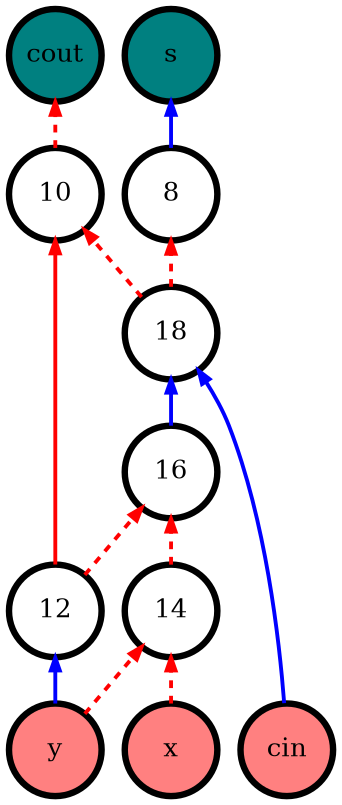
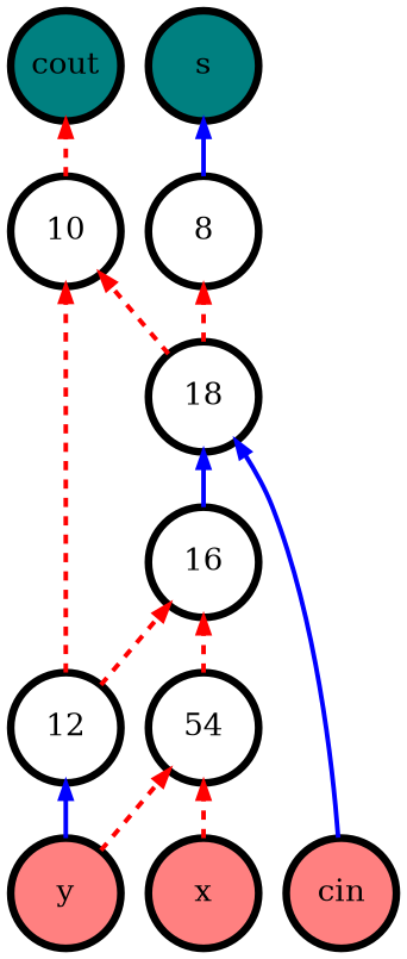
  digraph {
    rankdir=BT
    node [fillcolor="#ffffff" fontsize=20 penwidth=5 shape=circle style=filled]
    edge [color=red penwidth=3 style=dashed]
    x [fillcolor="#ff8080" height=1 width=1]
    y [fillcolor="#ff8080" height=1 width=1]
    cin [fillcolor="#ff8080" height=1 width=1]
    s [fillcolor="#008080" height=1 width=1]
    cout [fillcolor="#008080" height=1 width=1]
-   14 [height=1 width=1]
+   14 [height=1 width=1 label=54]
    12 [height=1 width=1]
    18 [height=1 width=1]
    16 [height=1 width=1]
    10 [height=1 width=1]
    8 [height=1 width=1]
    subgraph sub_1 {
      rank=source
      x
      y
      cin
    }
    subgraph sub_2 {
      rank=since
      s
      cout
    }
    x -> 14
    y -> 14
    y -> 12 [color=blue style=""]
    cin -> 18 [color=blue style=""]
    14 -> 16
    12 -> 16
-   12 -> 10 [style=solid]
+   12 -> 10
    18 -> 10
    18 -> 8
    16 -> 18 [color=blue style=""]
    10 -> cout
    8 -> s [color=blue style=""]
  }
